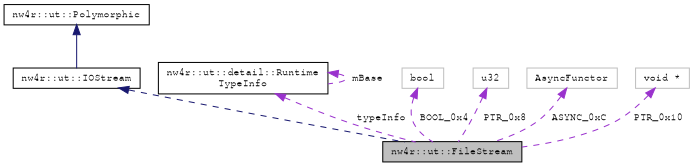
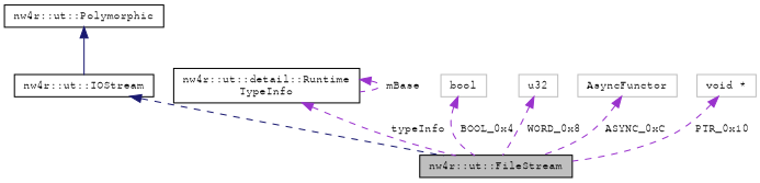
  digraph {
    node [color=black fillcolor=white fontname=FreeMono fontsize=10 shape=record style=filled]
    edge [color=darkorchid3 dir=back fontname=FreeMono fontsize=10 labelfontname=FreeMono labelfontsize=10 style=dashed]
    n1 [fillcolor=grey75 fontcolor=black height=0.2 label="nw4r::ut::FileStream" width=0.4]
    n2 [height=0.2 label="nw4r::ut::IOStream" width=0.4]
    n3 [height=0.2 label="nw4r::ut::Polymorphic" width=0.4]
    n4 [height=0.2 label="nw4r::ut::detail::Runtime\lTypeInfo" width=0.4]
    n5 [color=grey75 height=0.2 label=bool width=0.4]
    n6 [color=grey75 height=0.2 label=u32 width=0.4]
    n7 [color=grey75 height=0.2 label=AsyncFunctor width=0.4]
    n8 [color=grey75 height=0.2 label="void *" width=0.4]
    n2 -> n1 [color=midnightblue]
    n3 -> n2 [color=midnightblue style=solid]
    n4 -> n1 [label=" typeInfo"]
    n4 -> n4 [label=" mBase"]
    n5 -> n1 [label=" BOOL_0x4"]
-   n6 -> n1 [label=" PTR_0x8"]
+   n6 -> n1 [label=" WORD_0x8"]
    n7 -> n1 [label=" ASYNC_0xC"]
    n8 -> n1 [label=" PTR_0x10"]
  }
